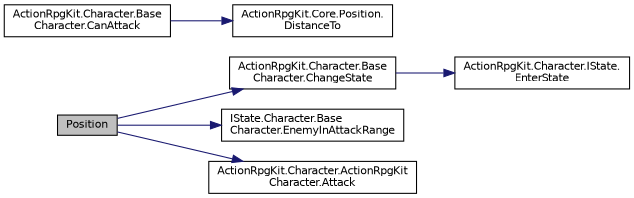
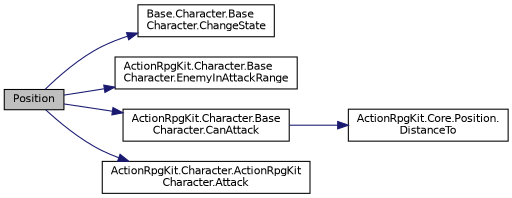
  digraph {
    rankdir=LR
    node [color=black fillcolor=white fontname=Helvetica fontsize=10 shape=record style=filled]
    edge [color=midnightblue fontname=Helvetica fontsize=10 labelfontname=Helvetica labelfontsize=10 style=solid]
    n1 [fillcolor=grey75 fontcolor=black height=0.2 label=Position width=0.4]
-   n2 [height=0.2 label="ActionRpgKit.Character.Base\lCharacter.ChangeState" width=0.4]
-   n3 [height=0.2 label="IState.Character.Base\lCharacter.EnemyInAttackRange" width=0.4]
+   n2 [height=0.2 label="Base.Character.Base\lCharacter.ChangeState" width=0.4]
+   n3 [height=0.2 label="ActionRpgKit.Character.Base\lCharacter.EnemyInAttackRange" width=0.4]
    n4 [height=0.2 label="ActionRpgKit.Character.Base\lCharacter.CanAttack" width=0.4]
    n5 [height=0.2 label="ActionRpgKit.Character.ActionRpgKit\lCharacter.Attack" width=0.4]
-   n6 [height=0.2 label="ActionRpgKit.Character.IState.\lEnterState" width=0.4]
    n7 [height=0.2 label="ActionRpgKit.Core.Position.\lDistanceTo" width=0.4]
    n1 -> n2
    n1 -> n3
+   n1 -> n4
    n1 -> n5
-   n2 -> n6
    n4 -> n7
  }
